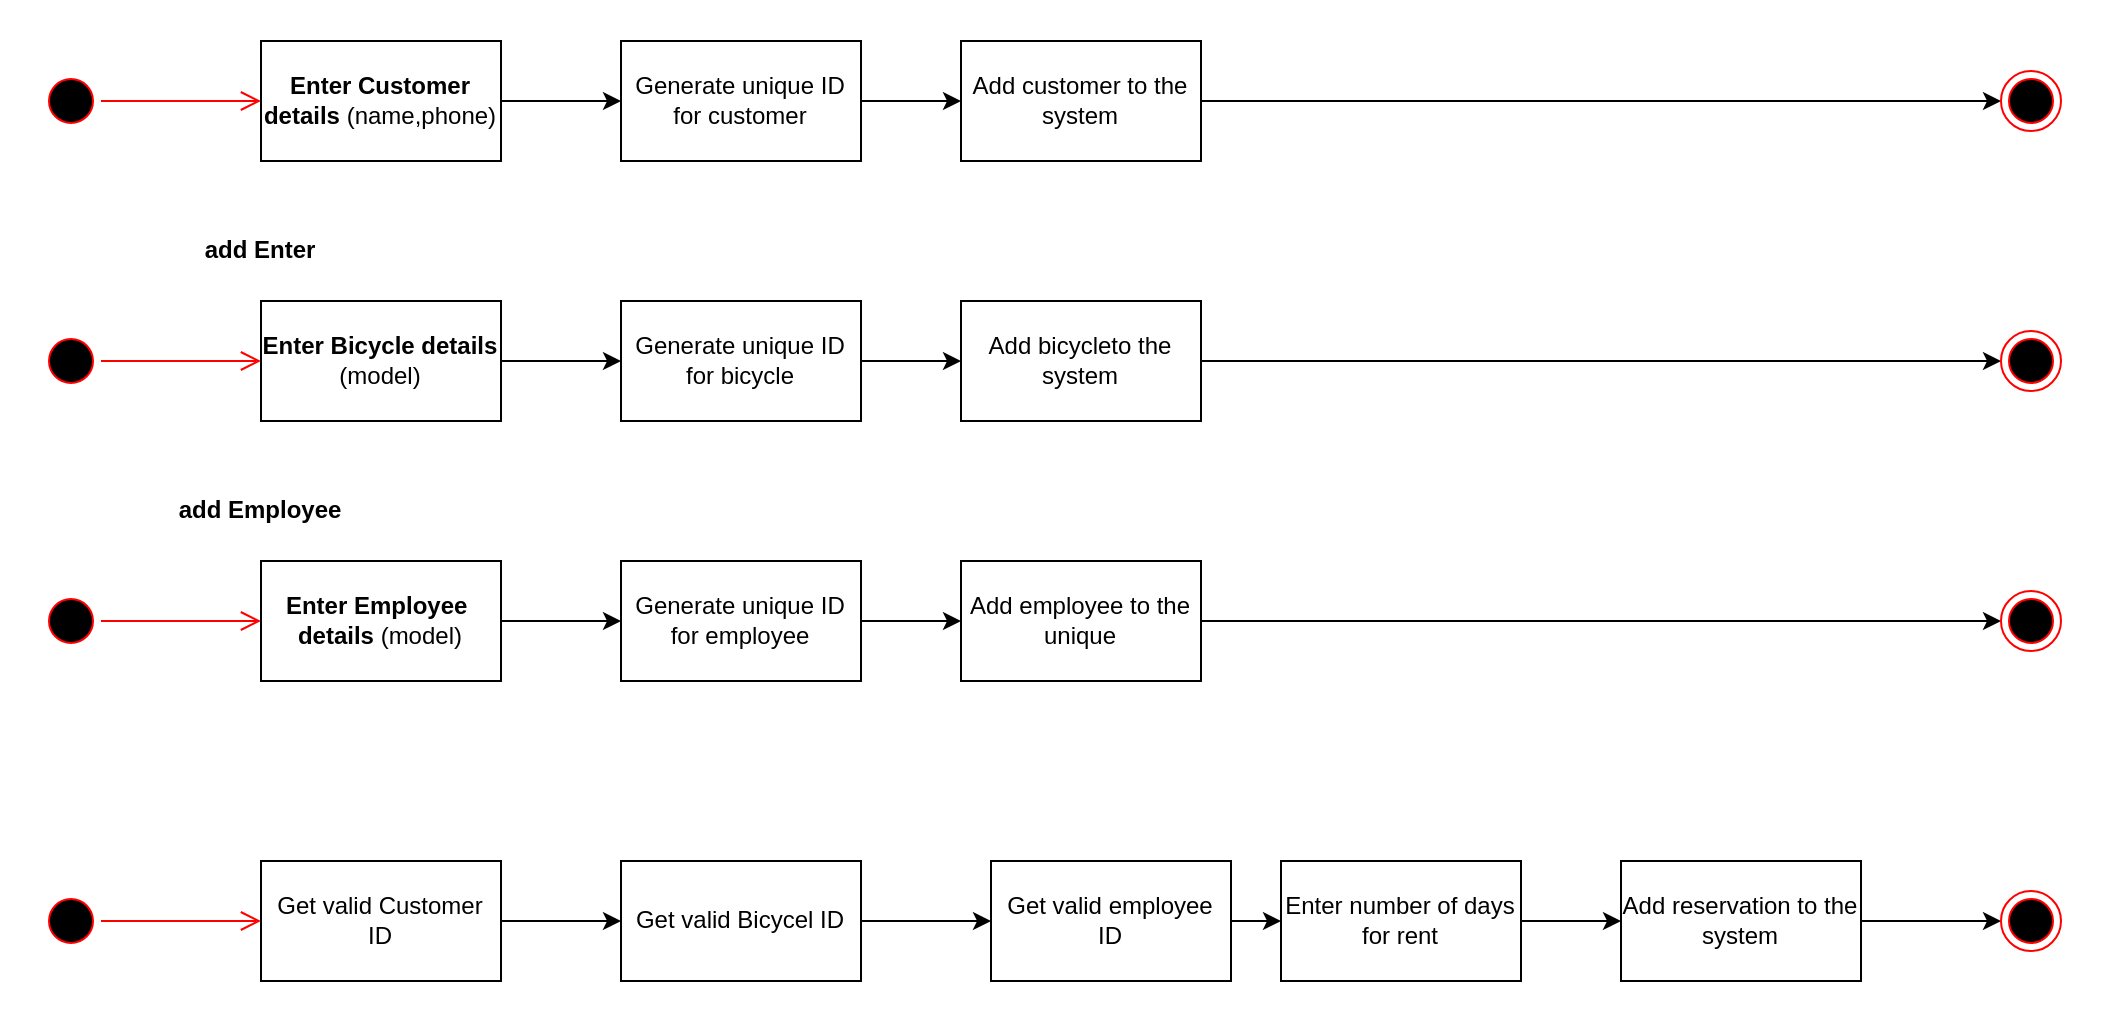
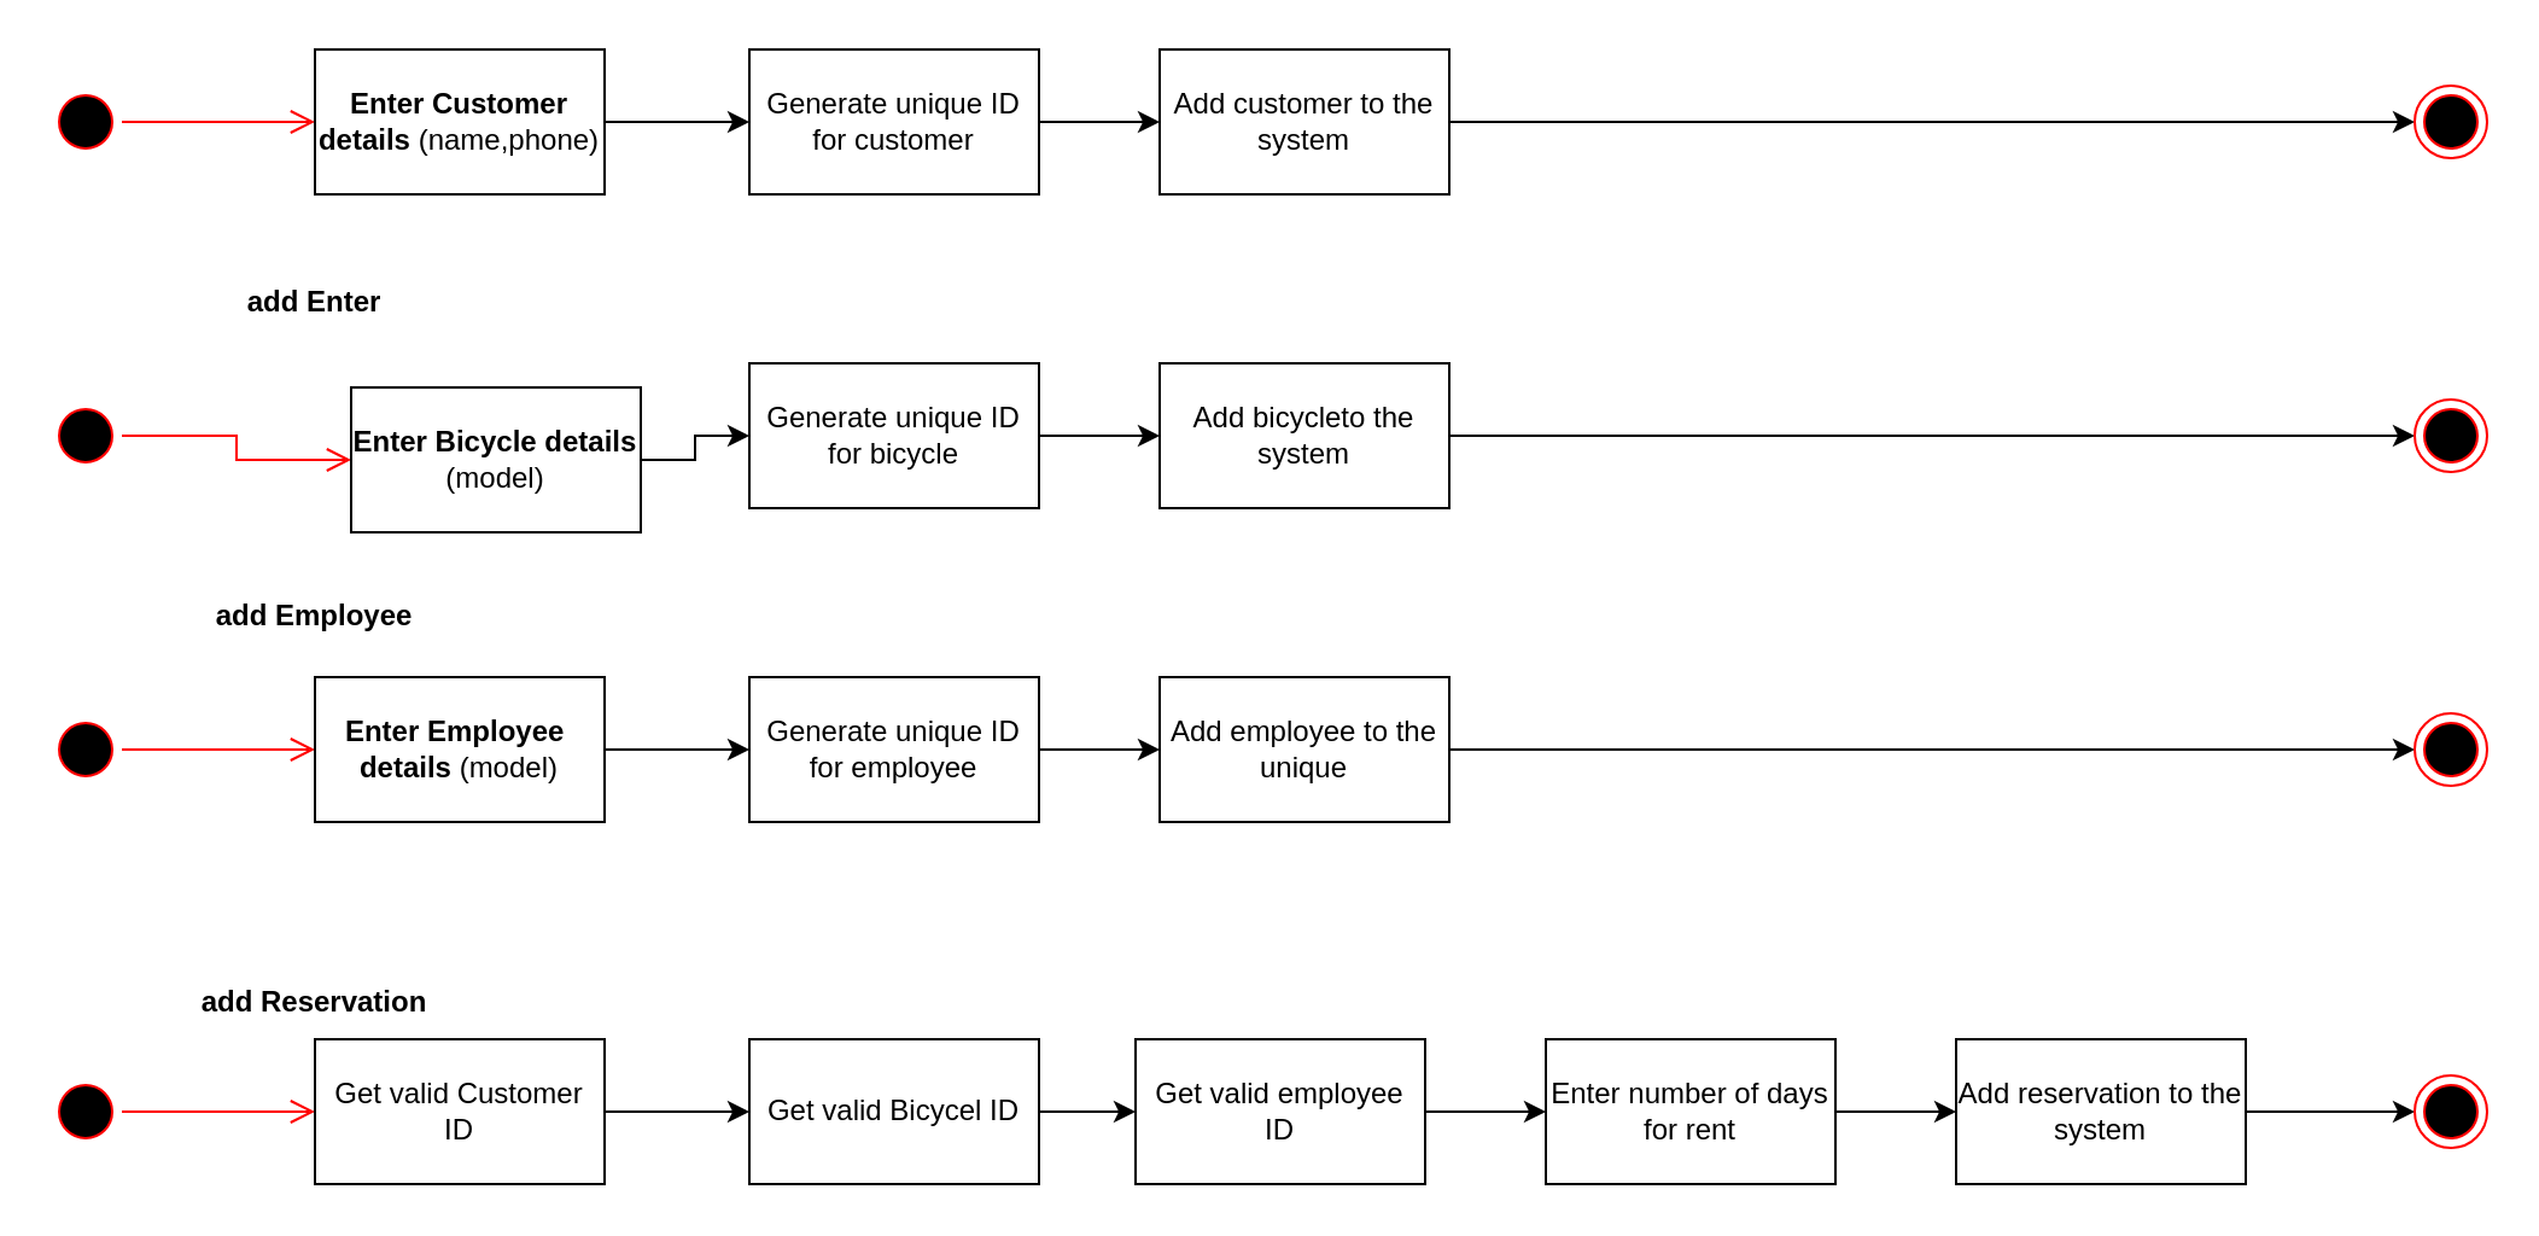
  <mxCell id="0" />
  <mxCell id="1" parent="0" />
  <mxCell id="2" value="" style="ellipse;html=1;shape=startState;fillColor=#000000;strokeColor=#ff0000;" vertex="1" parent="1"><mxGeometry x="20" y="35" width="30" height="30" as="geometry" /></mxCell>
  <mxCell id="3" value="" style="edgeStyle=orthogonalEdgeStyle;html=1;verticalAlign=bottom;endArrow=open;endSize=8;strokeColor=#ff0000;rounded=0;entryX=0;entryY=0.5;entryDx=0;entryDy=0;" edge="1" parent="1" source="2" target="5"><mxGeometry relative="1" as="geometry"><mxPoint x="35" y="100" as="targetPoint" /></mxGeometry></mxCell>
  <mxCell id="4" style="edgeStyle=orthogonalEdgeStyle;rounded=0;orthogonalLoop=1;jettySize=auto;html=1;exitX=1;exitY=0.5;exitDx=0;exitDy=0;entryX=0;entryY=0.5;entryDx=0;entryDy=0;" edge="1" parent="1" source="5" target="7"><mxGeometry relative="1" as="geometry" /></mxCell>
  <mxCell id="5" value="&lt;strong&gt;Enter Customer details&lt;/strong&gt; (name,phone)" style="rounded=0;whiteSpace=wrap;html=1;" vertex="1" parent="1"><mxGeometry x="130" y="20" width="120" height="60" as="geometry" /></mxCell>
  <mxCell id="6" style="edgeStyle=orthogonalEdgeStyle;rounded=0;orthogonalLoop=1;jettySize=auto;html=1;exitX=1;exitY=0.5;exitDx=0;exitDy=0;entryX=0;entryY=0.5;entryDx=0;entryDy=0;" edge="1" parent="1" source="7" target="9"><mxGeometry relative="1" as="geometry"><mxPoint x="470" y="50" as="targetPoint" /></mxGeometry></mxCell>
  <mxCell id="7" value="Generate unique ID for customer" style="rounded=0;whiteSpace=wrap;html=1;" vertex="1" parent="1"><mxGeometry x="310" y="20" width="120" height="60" as="geometry" /></mxCell>
  <mxCell id="8" style="edgeStyle=orthogonalEdgeStyle;rounded=0;orthogonalLoop=1;jettySize=auto;html=1;exitX=1;exitY=0.5;exitDx=0;exitDy=0;entryX=0;entryY=0.5;entryDx=0;entryDy=0;" edge="1" parent="1" source="9" target="10"><mxGeometry relative="1" as="geometry"><mxPoint x="810" y="50" as="targetPoint" /></mxGeometry></mxCell>
  <mxCell id="9" value="Add customer to the system" style="rounded=0;whiteSpace=wrap;html=1;" vertex="1" parent="1"><mxGeometry x="480" y="20" width="120" height="60" as="geometry" /></mxCell>
  <mxCell id="10" value="" style="ellipse;html=1;shape=endState;fillColor=#000000;strokeColor=#ff0000;" vertex="1" parent="1"><mxGeometry x="1000" y="35" width="30" height="30" as="geometry" /></mxCell>
  <mxCell id="11" value="&lt;b&gt;add Enter&lt;/b&gt;" style="text;html=1;strokeColor=none;fillColor=none;align=center;verticalAlign=middle;whiteSpace=wrap;rounded=0;" vertex="1" parent="1"><mxGeometry x="60" y="110" width="140" height="30" as="geometry" /></mxCell>
  <mxCell id="12" value="" style="ellipse;html=1;shape=startState;fillColor=#000000;strokeColor=#ff0000;" vertex="1" parent="1"><mxGeometry x="20" y="165" width="30" height="30" as="geometry" /></mxCell>
  <mxCell id="13" value="" style="edgeStyle=orthogonalEdgeStyle;html=1;verticalAlign=bottom;endArrow=open;endSize=8;strokeColor=#ff0000;rounded=0;entryX=0;entryY=0.5;entryDx=0;entryDy=0;" edge="1" parent="1" source="12" target="15"><mxGeometry relative="1" as="geometry"><mxPoint x="35" y="230" as="targetPoint" /></mxGeometry></mxCell>
  <mxCell id="14" style="edgeStyle=orthogonalEdgeStyle;rounded=0;orthogonalLoop=1;jettySize=auto;html=1;exitX=1;exitY=0.5;exitDx=0;exitDy=0;entryX=0;entryY=0.5;entryDx=0;entryDy=0;" edge="1" parent="1" source="15" target="17"><mxGeometry relative="1" as="geometry" /></mxCell>
- <mxCell id="15" value="&lt;strong&gt;Enter Bicycle details&lt;/strong&gt; (model)" style="rounded=0;whiteSpace=wrap;html=1;" vertex="1" parent="1"><mxGeometry x="130" y="150" width="120" height="60" as="geometry" /></mxCell>
+ <mxCell id="15" value="&lt;strong&gt;Enter Bicycle details&lt;/strong&gt; (model)" style="rounded=0;whiteSpace=wrap;html=1;" vertex="1" parent="1"><mxGeometry x="145" y="160" width="120" height="60" as="geometry" /></mxCell>
  <mxCell id="16" style="edgeStyle=orthogonalEdgeStyle;rounded=0;orthogonalLoop=1;jettySize=auto;html=1;exitX=1;exitY=0.5;exitDx=0;exitDy=0;entryX=0;entryY=0.5;entryDx=0;entryDy=0;" edge="1" parent="1" source="17" target="19"><mxGeometry relative="1" as="geometry"><mxPoint x="470" y="180" as="targetPoint" /></mxGeometry></mxCell>
  <mxCell id="17" value="Generate unique ID for bicycle" style="rounded=0;whiteSpace=wrap;html=1;" vertex="1" parent="1"><mxGeometry x="310" y="150" width="120" height="60" as="geometry" /></mxCell>
  <mxCell id="18" style="edgeStyle=orthogonalEdgeStyle;rounded=0;orthogonalLoop=1;jettySize=auto;html=1;exitX=1;exitY=0.5;exitDx=0;exitDy=0;entryX=0;entryY=0.5;entryDx=0;entryDy=0;" edge="1" parent="1" source="19" target="20"><mxGeometry relative="1" as="geometry"><mxPoint x="810" y="180" as="targetPoint" /></mxGeometry></mxCell>
  <mxCell id="19" value="Add bicycleto the system" style="rounded=0;whiteSpace=wrap;html=1;" vertex="1" parent="1"><mxGeometry x="480" y="150" width="120" height="60" as="geometry" /></mxCell>
  <mxCell id="20" value="" style="ellipse;html=1;shape=endState;fillColor=#000000;strokeColor=#ff0000;" vertex="1" parent="1"><mxGeometry x="1000" y="165" width="30" height="30" as="geometry" /></mxCell>
  <mxCell id="21" value="&lt;b&gt;add Employee&lt;/b&gt;" style="text;html=1;strokeColor=none;fillColor=none;align=center;verticalAlign=middle;whiteSpace=wrap;rounded=0;" vertex="1" parent="1"><mxGeometry x="60" y="240" width="140" height="30" as="geometry" /></mxCell>
  <mxCell id="22" value="" style="ellipse;html=1;shape=startState;fillColor=#000000;strokeColor=#ff0000;" vertex="1" parent="1"><mxGeometry x="20" y="295" width="30" height="30" as="geometry" /></mxCell>
  <mxCell id="23" value="" style="edgeStyle=orthogonalEdgeStyle;html=1;verticalAlign=bottom;endArrow=open;endSize=8;strokeColor=#ff0000;rounded=0;entryX=0;entryY=0.5;entryDx=0;entryDy=0;" edge="1" parent="1" source="22" target="25"><mxGeometry relative="1" as="geometry"><mxPoint x="35" y="360" as="targetPoint" /></mxGeometry></mxCell>
  <mxCell id="24" style="edgeStyle=orthogonalEdgeStyle;rounded=0;orthogonalLoop=1;jettySize=auto;html=1;exitX=1;exitY=0.5;exitDx=0;exitDy=0;entryX=0;entryY=0.5;entryDx=0;entryDy=0;" edge="1" parent="1" source="25" target="27"><mxGeometry relative="1" as="geometry" /></mxCell>
  <mxCell id="25" value="&lt;strong&gt;Enter&amp;nbsp;&lt;/strong&gt;&lt;b&gt;Employee&amp;nbsp;&lt;br&gt;&lt;/b&gt;&lt;strong&gt;details&lt;/strong&gt; (model)" style="rounded=0;whiteSpace=wrap;html=1;" vertex="1" parent="1"><mxGeometry x="130" y="280" width="120" height="60" as="geometry" /></mxCell>
  <mxCell id="26" style="edgeStyle=orthogonalEdgeStyle;rounded=0;orthogonalLoop=1;jettySize=auto;html=1;exitX=1;exitY=0.5;exitDx=0;exitDy=0;entryX=0;entryY=0.5;entryDx=0;entryDy=0;" edge="1" parent="1" source="27" target="29"><mxGeometry relative="1" as="geometry"><mxPoint x="470" y="310" as="targetPoint" /></mxGeometry></mxCell>
  <mxCell id="27" value="Generate unique ID for employee" style="rounded=0;whiteSpace=wrap;html=1;" vertex="1" parent="1"><mxGeometry x="310" y="280" width="120" height="60" as="geometry" /></mxCell>
  <mxCell id="28" style="edgeStyle=orthogonalEdgeStyle;rounded=0;orthogonalLoop=1;jettySize=auto;html=1;exitX=1;exitY=0.5;exitDx=0;exitDy=0;entryX=0;entryY=0.5;entryDx=0;entryDy=0;" edge="1" parent="1" source="29" target="30"><mxGeometry relative="1" as="geometry"><mxPoint x="810" y="310" as="targetPoint" /></mxGeometry></mxCell>
  <mxCell id="29" value="Add employee to the unique" style="rounded=0;whiteSpace=wrap;html=1;" vertex="1" parent="1"><mxGeometry x="480" y="280" width="120" height="60" as="geometry" /></mxCell>
  <mxCell id="30" value="" style="ellipse;html=1;shape=endState;fillColor=#000000;strokeColor=#ff0000;" vertex="1" parent="1"><mxGeometry x="1000" y="295" width="30" height="30" as="geometry" /></mxCell>
  <mxCell id="31" value="" style="ellipse;html=1;shape=startState;fillColor=#000000;strokeColor=#ff0000;" vertex="1" parent="1"><mxGeometry x="20" y="445" width="30" height="30" as="geometry" /></mxCell>
  <mxCell id="32" value="" style="edgeStyle=orthogonalEdgeStyle;html=1;verticalAlign=bottom;endArrow=open;endSize=8;strokeColor=#ff0000;rounded=0;entryX=0;entryY=0.5;entryDx=0;entryDy=0;" edge="1" parent="1" source="31" target="34"><mxGeometry relative="1" as="geometry"><mxPoint x="35" y="510" as="targetPoint" /></mxGeometry></mxCell>
  <mxCell id="33" style="edgeStyle=orthogonalEdgeStyle;rounded=0;orthogonalLoop=1;jettySize=auto;html=1;exitX=1;exitY=0.5;exitDx=0;exitDy=0;entryX=0;entryY=0.5;entryDx=0;entryDy=0;" edge="1" parent="1" source="34" target="36"><mxGeometry relative="1" as="geometry" /></mxCell>
  <mxCell id="34" value="Get valid Customer ID" style="rounded=0;whiteSpace=wrap;html=1;" vertex="1" parent="1"><mxGeometry x="130" y="430" width="120" height="60" as="geometry" /></mxCell>
  <mxCell id="35" style="edgeStyle=orthogonalEdgeStyle;rounded=0;orthogonalLoop=1;jettySize=auto;html=1;exitX=1;exitY=0.5;exitDx=0;exitDy=0;entryX=0;entryY=0.5;entryDx=0;entryDy=0;" edge="1" parent="1" source="36" target="38"><mxGeometry relative="1" as="geometry" /></mxCell>
  <mxCell id="36" value="Get valid Bicycel ID" style="rounded=0;whiteSpace=wrap;html=1;" vertex="1" parent="1"><mxGeometry x="310" y="430" width="120" height="60" as="geometry" /></mxCell>
  <mxCell id="37" style="edgeStyle=orthogonalEdgeStyle;rounded=0;orthogonalLoop=1;jettySize=auto;html=1;exitX=1;exitY=0.5;exitDx=0;exitDy=0;entryX=0;entryY=0.5;entryDx=0;entryDy=0;" edge="1" parent="1" source="38" target="40"><mxGeometry relative="1" as="geometry" /></mxCell>
- <mxCell id="38" value="Get valid employee ID" style="rounded=0;whiteSpace=wrap;html=1;" vertex="1" parent="1"><mxGeometry x="495" y="430" width="120" height="60" as="geometry" /></mxCell>
+ <mxCell id="38" value="Get valid employee ID" style="rounded=0;whiteSpace=wrap;html=1;" vertex="1" parent="1"><mxGeometry x="470" y="430" width="120" height="60" as="geometry" /></mxCell>
  <mxCell id="39" style="edgeStyle=orthogonalEdgeStyle;rounded=0;orthogonalLoop=1;jettySize=auto;html=1;exitX=1;exitY=0.5;exitDx=0;exitDy=0;entryX=0;entryY=0.5;entryDx=0;entryDy=0;" edge="1" parent="1" source="40" target="42"><mxGeometry relative="1" as="geometry" /></mxCell>
  <mxCell id="40" value="Enter number of days for rent" style="rounded=0;whiteSpace=wrap;html=1;" vertex="1" parent="1"><mxGeometry x="640" y="430" width="120" height="60" as="geometry" /></mxCell>
  <mxCell id="41" style="edgeStyle=orthogonalEdgeStyle;rounded=0;orthogonalLoop=1;jettySize=auto;html=1;exitX=1;exitY=0.5;exitDx=0;exitDy=0;entryX=0;entryY=0.5;entryDx=0;entryDy=0;" edge="1" parent="1" source="42" target="43"><mxGeometry relative="1" as="geometry" /></mxCell>
  <mxCell id="42" value="Add reservation to the system" style="rounded=0;whiteSpace=wrap;html=1;" vertex="1" parent="1"><mxGeometry x="810" y="430" width="120" height="60" as="geometry" /></mxCell>
  <mxCell id="43" value="" style="ellipse;html=1;shape=endState;fillColor=#000000;strokeColor=#ff0000;" vertex="1" parent="1"><mxGeometry x="1000" y="445" width="30" height="30" as="geometry" /></mxCell>
+ <mxCell id="44" value="&lt;b&gt;add Reservation&lt;/b&gt;" style="text;html=1;strokeColor=none;fillColor=none;align=center;verticalAlign=middle;whiteSpace=wrap;rounded=0;" vertex="1" parent="1"><mxGeometry x="60" y="400" width="140" height="30" as="geometry" /></mxCell>
